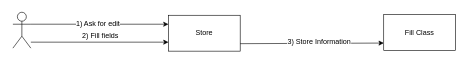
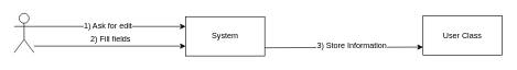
  <mxCell id="0" />
  <mxCell id="1" parent="0" />
  <mxCell id="2" value="" style="shape=umlActor;verticalLabelPosition=bottom;labelBackgroundColor=#ffffff;verticalAlign=top;html=1;outlineConnect=0;" parent="1" vertex="1"><mxGeometry x="20" y="20" width="30" height="60" as="geometry" /></mxCell>
- <mxCell id="3" value="Store" style="rounded=0;whiteSpace=wrap;html=1;" parent="1" vertex="1"><mxGeometry x="280" y="25" width="120" height="60" as="geometry" /></mxCell>
- <mxCell id="4" value="&lt;span&gt;Fill Class&lt;/span&gt;" style="rounded=0;whiteSpace=wrap;html=1;" parent="1" vertex="1"><mxGeometry x="640" y="24" width="120" height="60" as="geometry" /></mxCell>
+ <mxCell id="3" value="System" style="rounded=0;whiteSpace=wrap;html=1;" parent="1" vertex="1"><mxGeometry x="280" y="25" width="120" height="60" as="geometry" /></mxCell>
+ <mxCell id="4" value="&lt;span&gt;User Class&lt;/span&gt;" style="rounded=0;whiteSpace=wrap;html=1;" parent="1" vertex="1"><mxGeometry x="640" y="24" width="120" height="60" as="geometry" /></mxCell>
  <mxCell id="5" value="" style="endArrow=classic;html=1;entryX=0;entryY=0.25;entryDx=0;entryDy=0;exitX=1;exitY=0.333;exitDx=0;exitDy=0;exitPerimeter=0;" parent="1" source="2" target="3" edge="1"><mxGeometry width="50" height="50" relative="1" as="geometry"><mxPoint x="100" y="90" as="sourcePoint" /><mxPoint x="150" y="40" as="targetPoint" /></mxGeometry></mxCell>
  <mxCell id="6" value="1) Ask for edit" style="text;html=1;resizable=0;points=[];align=center;verticalAlign=middle;labelBackgroundColor=#ffffff;" parent="5" vertex="1" connectable="0"><mxGeometry x="-0.035" y="1" relative="1" as="geometry"><mxPoint as="offset" /></mxGeometry></mxCell>
  <mxCell id="7" value="" style="endArrow=classic;html=1;exitX=1;exitY=0.25;exitDx=0;exitDy=0;entryX=0;entryY=0.25;entryDx=0;entryDy=0;" parent="1" edge="1"><mxGeometry width="50" height="50" relative="1" as="geometry"><mxPoint x="400" y="72.5" as="sourcePoint" /><mxPoint x="640" y="71.5" as="targetPoint" /></mxGeometry></mxCell>
  <mxCell id="8" value="&lt;span&gt;3) Store Information&lt;/span&gt;&lt;br&gt;" style="text;html=1;resizable=0;points=[];align=center;verticalAlign=middle;labelBackgroundColor=#ffffff;" parent="7" vertex="1" connectable="0"><mxGeometry x="0.208" relative="1" as="geometry"><mxPoint x="-13" y="-2" as="offset" /></mxGeometry></mxCell>
  <mxCell id="9" value="" style="endArrow=classic;html=1;entryX=0;entryY=0.75;entryDx=0;entryDy=0;" parent="1" target="3" edge="1"><mxGeometry width="50" height="50" relative="1" as="geometry"><mxPoint x="50" y="70" as="sourcePoint" /><mxPoint x="260" y="70" as="targetPoint" /></mxGeometry></mxCell>
  <mxCell id="10" value="&lt;span&gt;2) Fill fields&lt;/span&gt;&lt;br&gt;" style="text;html=1;resizable=0;points=[];align=center;verticalAlign=middle;labelBackgroundColor=#ffffff;" parent="9" vertex="1" connectable="0"><mxGeometry x="-0.035" y="1" relative="1" as="geometry"><mxPoint x="4" y="-11" as="offset" /></mxGeometry></mxCell>
